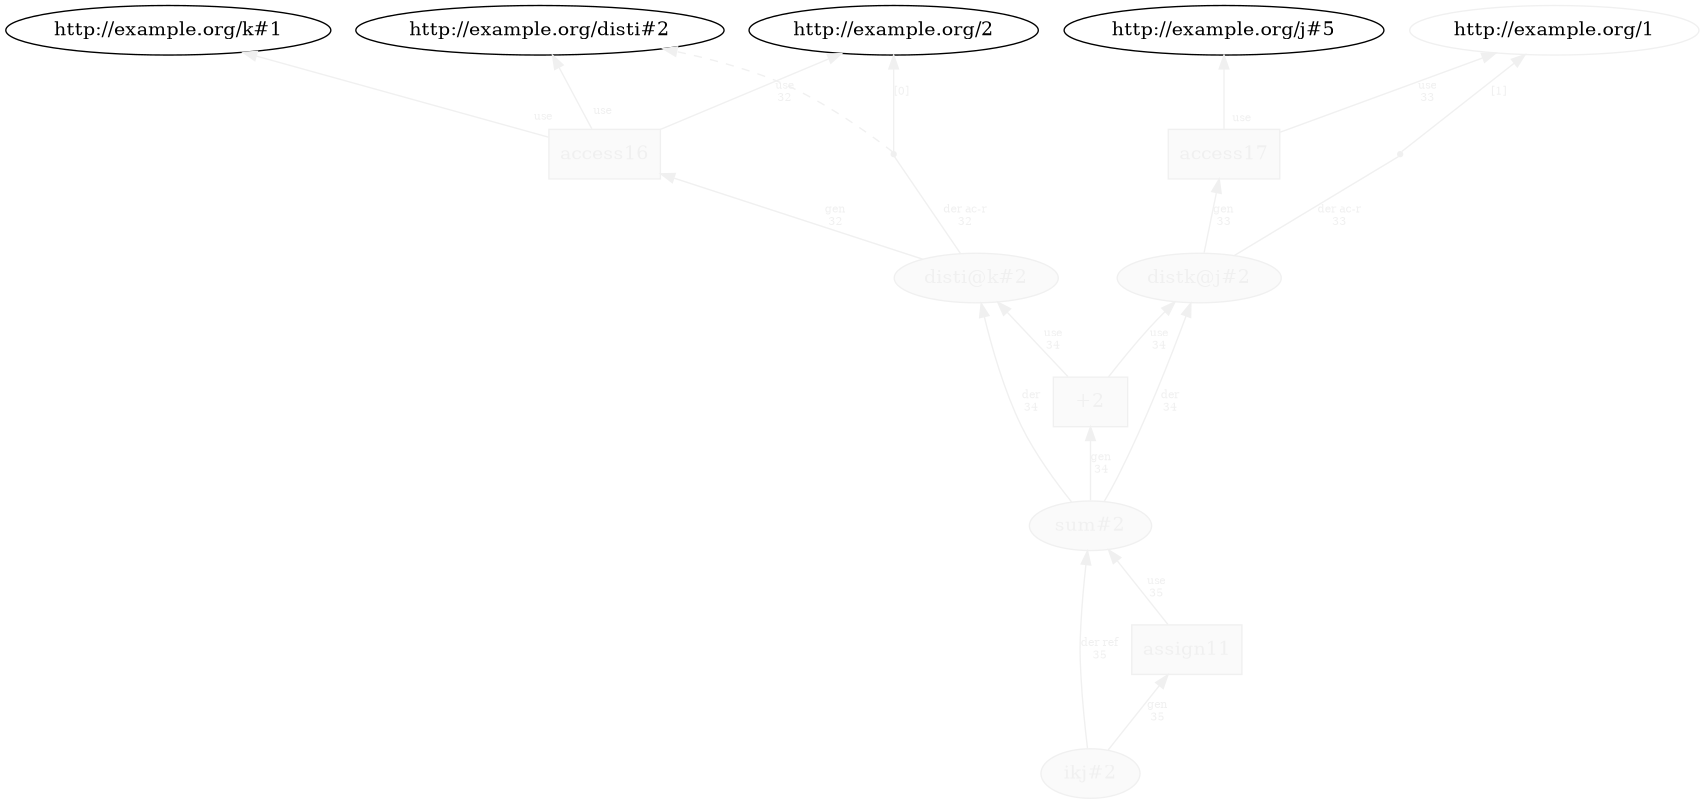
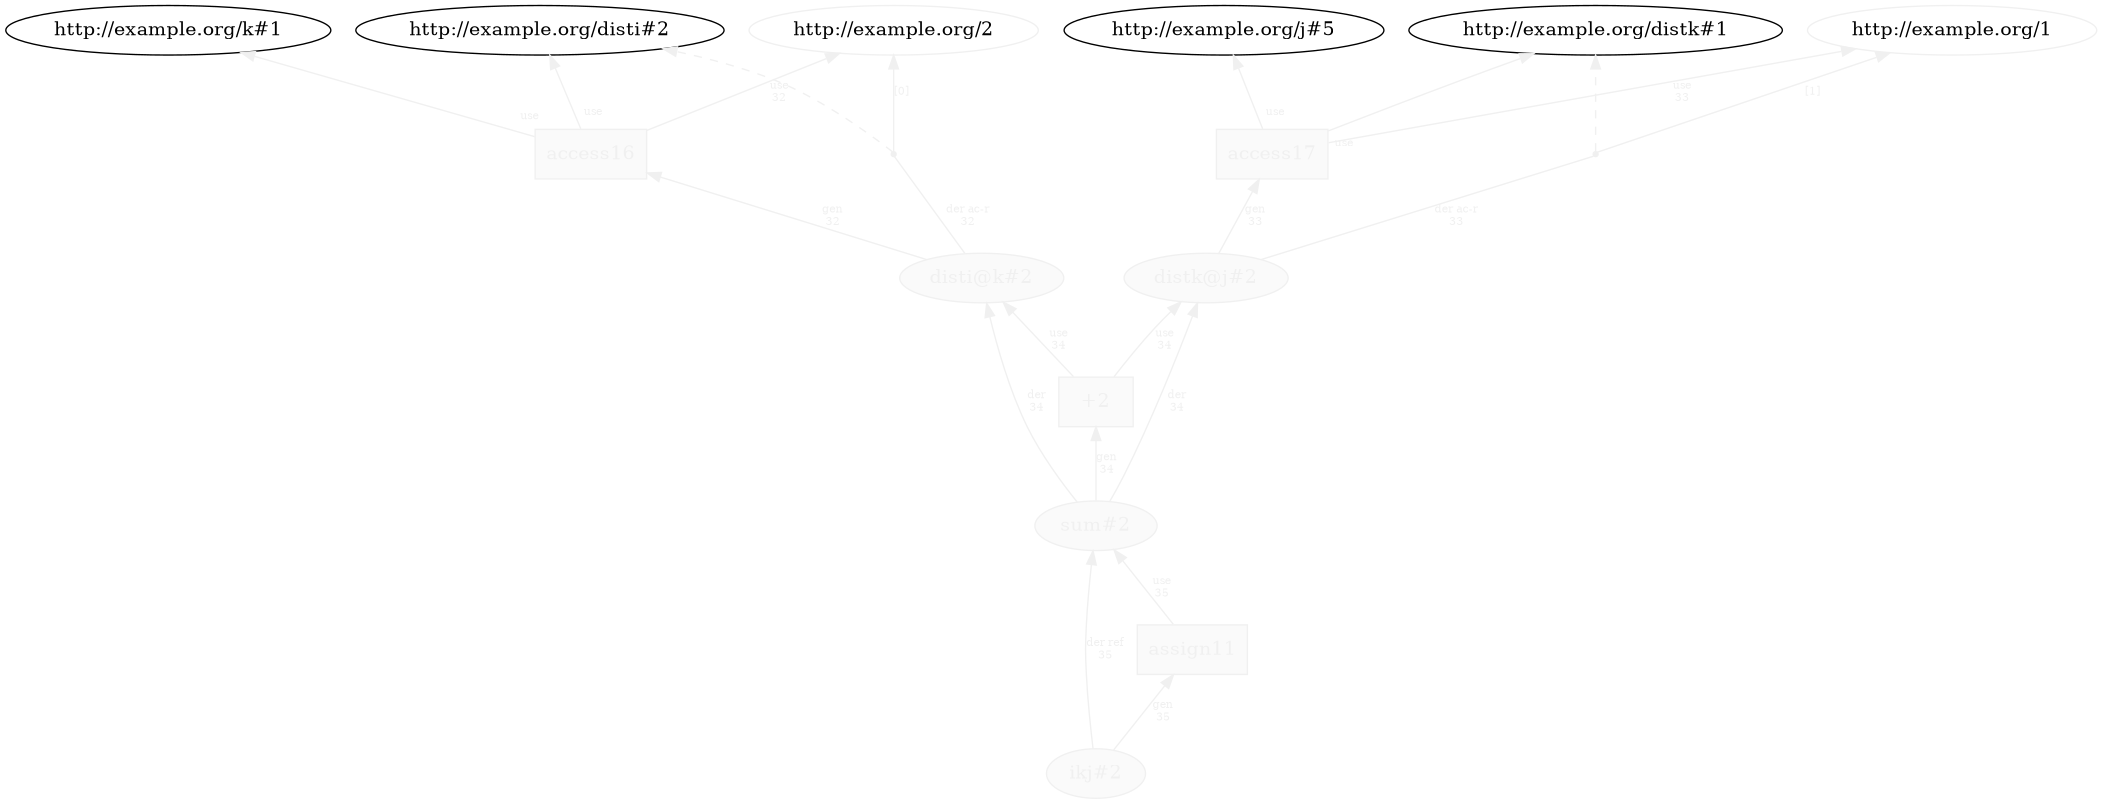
  digraph {
    rankdir=BT
    node [color="#F0F0F0" fontcolor="#F0F0F0"]
    edge [angle=60.0 color="#F0F0F0" distance=1.5 fontcolor="#F0F0F0" fontsize=8 rotation=20]
    n1 [fillcolor="#FAFAFA" label="disti@k#2" style=filled]
    n2 [fillcolor="#FAFAFA" label=access16 shape=polygon sides=4 style=filled]
    bn0 [shape=point]
    "http://example.org/disti#2" [color="" fontcolor=""]
-   "http://example.org/2" [color="" fontcolor=""]
+   "http://example.org/2" [fontcolor=""]
    "http://example.org/k#1" [color="" fontcolor=""]
    n7 [fillcolor="#FAFAFA" label="distk@j#2" style=filled]
    n8 [fillcolor="#FAFAFA" label=access17 shape=polygon sides=4 style=filled]
    bn1 [shape=point]
+   "http://example.org/distk#1" [color="" fontcolor=""]
    "http://example.org/1" [fontcolor=""]
    "http://example.org/j#5" [color="" fontcolor=""]
    n13 [fillcolor="#FAFAFA" label="sum#2" style=filled]
    n14 [fillcolor="#FAFAFA" label="+2" shape=polygon sides=4 style=filled]
    n15 [fillcolor="#FAFAFA" label="ikj#2" style=filled]
    n16 [fillcolor="#FAFAFA" label=assign11 shape=polygon sides=4 style=filled]
    n1 -> n2 [label="gen\n32"]
    n1 -> bn0 [arrowhead=none label="der ac-r\n32"]
    n2 -> "http://example.org/disti#2" [labelangle=60.0 labeldistance=1.5 labelfontsize=8 taillabel=use angle="" distance="" fontsize=""]
    n2 -> "http://example.org/2" [label="use\n32"]
    n2 -> "http://example.org/k#1" [labelangle=60.0 labeldistance=1.5 labelfontsize=8 taillabel=use angle="" distance="" fontsize=""]
    bn0 -> "http://example.org/disti#2" [style=dashed angle="" distance="" fontsize="" rotation=""]
    bn0 -> "http://example.org/2" [label="[0]"]
    n7 -> n8 [label="gen\n33"]
    n7 -> bn1 [arrowhead=none label="der ac-r\n33"]
+   n8 -> "http://example.org/distk#1" [labelangle=60.0 labeldistance=1.5 labelfontsize=8 taillabel=use angle="" distance="" fontsize=""]
    n8 -> "http://example.org/1" [label="use\n33"]
    n8 -> "http://example.org/j#5" [labelangle=60.0 labeldistance=1.5 labelfontsize=8 taillabel=use angle="" distance="" fontsize=""]
+   bn1 -> "http://example.org/distk#1" [style=dashed angle="" distance="" fontsize="" rotation=""]
    bn1 -> "http://example.org/1" [label="[1]"]
    n13 -> n1 [label="der\n34"]
    n13 -> n7 [label="der\n34"]
    n13 -> n14 [label="gen\n34"]
    n14 -> n1 [label="use\n34"]
    n14 -> n7 [label="use\n34"]
    n15 -> n13 [label="der ref\n35"]
    n15 -> n16 [label="gen\n35"]
    n16 -> n13 [label="use\n35"]
  }
